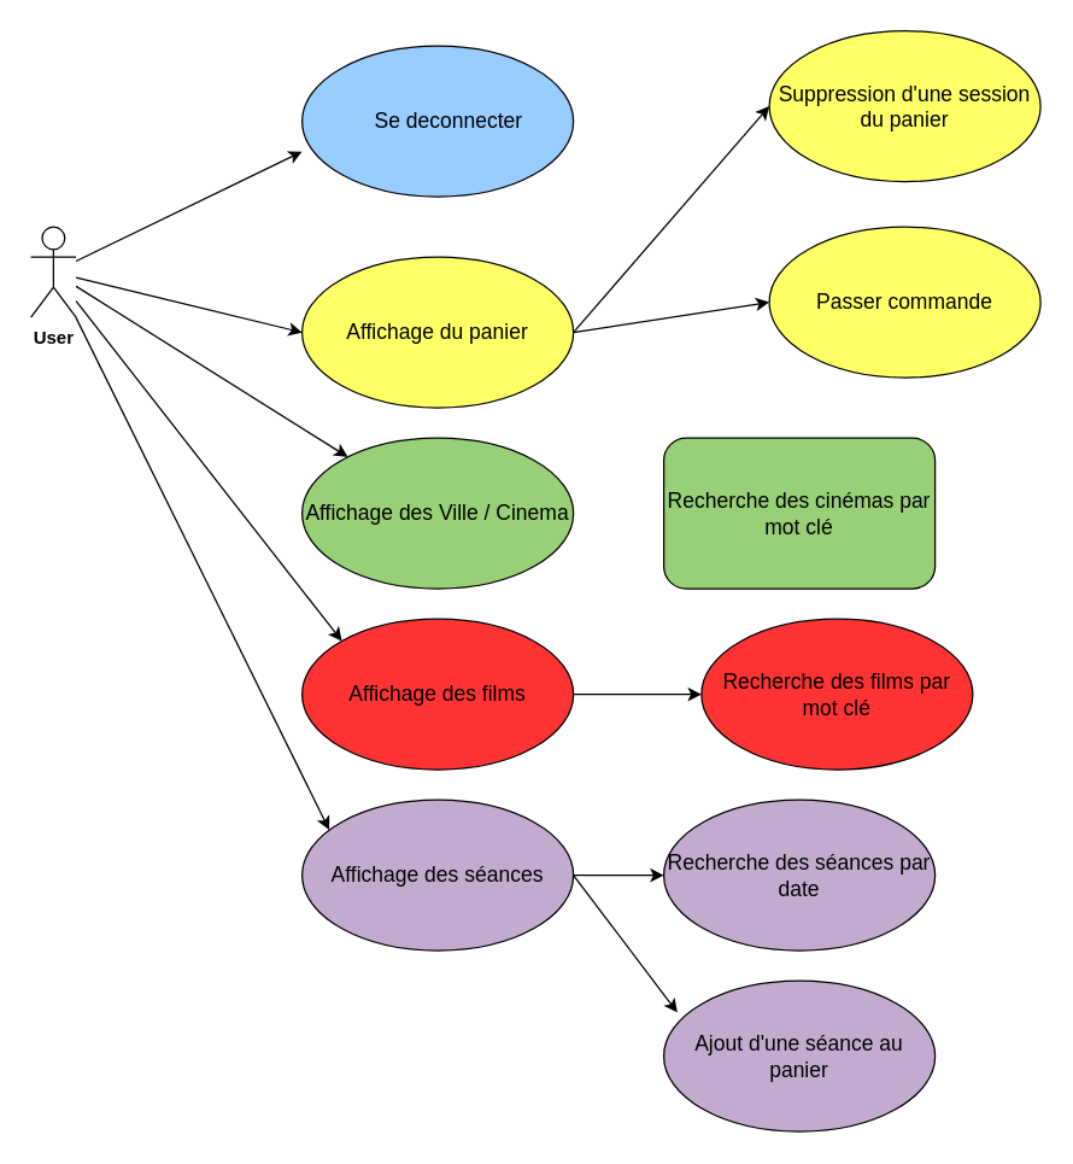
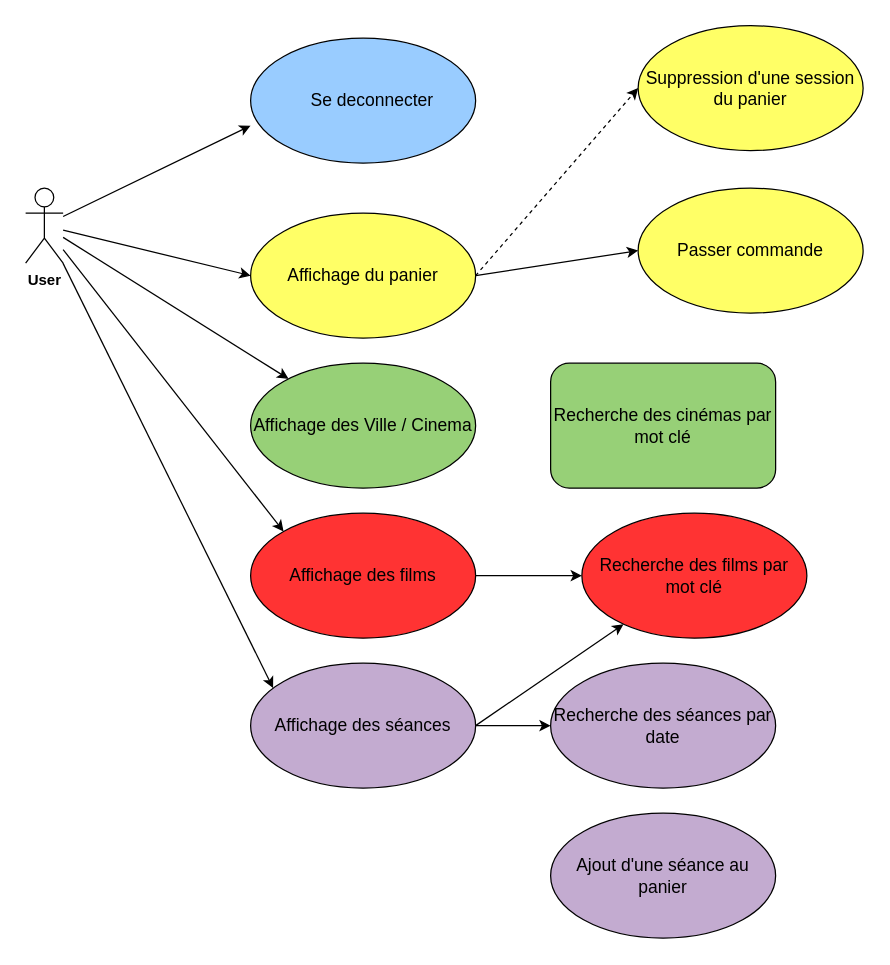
  <mxCell id="0" />
  <mxCell id="1" parent="0" />
  <mxCell id="2" value="&lt;b&gt;User&lt;/b&gt;" style="shape=umlActor;verticalLabelPosition=bottom;verticalAlign=top;html=1;outlineConnect=0;" parent="1" vertex="1"><mxGeometry x="20" y="150" width="30" height="60" as="geometry" /></mxCell>
  <mxCell id="3" value="" style="endArrow=classic;html=1;rounded=0;" parent="1" source="2" edge="1"><mxGeometry width="50" height="50" relative="1" as="geometry"><mxPoint x="110" y="200" as="sourcePoint" /><mxPoint x="200" y="100" as="targetPoint" /></mxGeometry></mxCell>
  <mxCell id="4" value="" style="ellipse;whiteSpace=wrap;html=1;fillColor=#99CCFF;" parent="1" vertex="1"><mxGeometry x="200" y="30" width="180" height="100" as="geometry" /></mxCell>
  <mxCell id="5" value="&lt;font style=&quot;font-size: 14px;&quot;&gt;Se deconnecter&lt;/font&gt;" style="text;html=1;align=center;verticalAlign=middle;whiteSpace=wrap;rounded=0;" parent="1" vertex="1"><mxGeometry x="245" y="65" width="105" height="30" as="geometry" /></mxCell>
  <mxCell id="6" value="" style="endArrow=classic;html=1;rounded=0;" parent="1" source="2" edge="1"><mxGeometry width="50" height="50" relative="1" as="geometry"><mxPoint x="50" y="170" as="sourcePoint" /><mxPoint x="200" y="220" as="targetPoint" /></mxGeometry></mxCell>
  <mxCell id="7" value="&lt;font style=&quot;font-size: 14px;&quot;&gt;Affichage du panier&lt;/font&gt;" style="ellipse;whiteSpace=wrap;html=1;fillColor=#FFFF66;" parent="1" vertex="1"><mxGeometry x="200" y="170" width="180" height="100" as="geometry" /></mxCell>
  <mxCell id="8" value="&lt;font style=&quot;font-size: 14px;&quot;&gt;Suppression d'une session du panier&lt;/font&gt;" style="ellipse;whiteSpace=wrap;html=1;fillColor=#FFFF66;" parent="1" vertex="1"><mxGeometry x="510" y="20" width="180" height="100" as="geometry" /></mxCell>
- <mxCell id="9" value="" style="endArrow=classic;html=1;rounded=0;entryX=0;entryY=0.5;entryDx=0;entryDy=0;exitX=1;exitY=0.5;exitDx=0;exitDy=0;" parent="1" source="7" target="8" edge="1"><mxGeometry width="50" height="50" relative="1" as="geometry"><mxPoint x="290" y="210" as="sourcePoint" /><mxPoint x="440" y="246" as="targetPoint" /></mxGeometry></mxCell>
+ <mxCell id="9" value="" style="endArrow=classic;html=1;rounded=0;entryX=0;entryY=0.5;entryDx=0;entryDy=0;exitX=1;exitY=0.5;exitDx=0;exitDy=0;dashed=1;" parent="1" source="7" target="8" edge="1"><mxGeometry width="50" height="50" relative="1" as="geometry"><mxPoint x="290" y="210" as="sourcePoint" /><mxPoint x="440" y="246" as="targetPoint" /></mxGeometry></mxCell>
  <mxCell id="10" value="" style="endArrow=classic;html=1;rounded=0;" parent="1" source="2" target="11" edge="1"><mxGeometry width="50" height="50" relative="1" as="geometry"><mxPoint x="50" y="210" as="sourcePoint" /><mxPoint x="200" y="350" as="targetPoint" /></mxGeometry></mxCell>
  <mxCell id="11" value="&lt;font style=&quot;font-size: 14px;&quot;&gt;Affichage des Ville / Cinema&lt;br&gt;&lt;/font&gt;" style="ellipse;whiteSpace=wrap;html=1;fillColor=#97D077;" parent="1" vertex="1"><mxGeometry x="200" y="290" width="180" height="100" as="geometry" /></mxCell>
  <mxCell id="12" value="&lt;font style=&quot;font-size: 14px;&quot;&gt;Recherche des cinémas par mot clé&lt;/font&gt;" style="whiteSpace=wrap;html=1;fillColor=#97D077;rounded=1;" parent="1" vertex="1"><mxGeometry x="440" y="290" width="180" height="100" as="geometry" /></mxCell>
  <mxCell id="13" value="" style="endArrow=classic;html=1;rounded=0;entryX=0;entryY=0;entryDx=0;entryDy=0;" parent="1" source="2" target="14" edge="1"><mxGeometry width="50" height="50" relative="1" as="geometry"><mxPoint x="20" y="282.5" as="sourcePoint" /><mxPoint x="200" y="480" as="targetPoint" /></mxGeometry></mxCell>
  <mxCell id="14" value="&lt;font style=&quot;font-size: 14px;&quot;&gt;Affichage des films&lt;/font&gt;" style="ellipse;whiteSpace=wrap;html=1;fillColor=#FF3333;" parent="1" vertex="1"><mxGeometry x="200" y="410" width="180" height="100" as="geometry" /></mxCell>
  <mxCell id="15" value="&lt;font style=&quot;font-size: 14px;&quot;&gt;Recherche des films par mot clé&lt;/font&gt;" style="ellipse;whiteSpace=wrap;html=1;fillColor=#FF3333;" parent="1" vertex="1"><mxGeometry x="465" y="410" width="180" height="100" as="geometry" /></mxCell>
  <mxCell id="16" value="" style="endArrow=classic;html=1;rounded=0;entryX=0;entryY=0.5;entryDx=0;entryDy=0;exitX=1;exitY=0.5;exitDx=0;exitDy=0;" parent="1" source="14" target="15" edge="1"><mxGeometry width="50" height="50" relative="1" as="geometry"><mxPoint x="380" y="479.5" as="sourcePoint" /><mxPoint x="440" y="479.5" as="targetPoint" /></mxGeometry></mxCell>
  <mxCell id="17" value="" style="endArrow=classic;html=1;rounded=0;entryX=0.1;entryY=0.2;entryDx=0;entryDy=0;entryPerimeter=0;" parent="1" source="2" target="18" edge="1"><mxGeometry width="50" height="50" relative="1" as="geometry"><mxPoint x="20" y="275" as="sourcePoint" /><mxPoint x="178" y="525" as="targetPoint" /></mxGeometry></mxCell>
  <mxCell id="18" value="&lt;font style=&quot;font-size: 14px;&quot;&gt;Affichage des séances&lt;/font&gt;" style="ellipse;whiteSpace=wrap;html=1;fillColor=#C3ABD0;" parent="1" vertex="1"><mxGeometry x="200" y="530" width="180" height="100" as="geometry" /></mxCell>
  <mxCell id="19" value="&lt;font style=&quot;font-size: 14px;&quot;&gt;Recherche des séances par date&lt;br&gt;&lt;/font&gt;" style="ellipse;whiteSpace=wrap;html=1;fillColor=#C3ABD0;" parent="1" vertex="1"><mxGeometry x="440" y="530" width="180" height="100" as="geometry" /></mxCell>
  <mxCell id="20" value="&lt;font style=&quot;font-size: 14px;&quot;&gt;Ajout d'une séance au panier&lt;/font&gt;" style="ellipse;whiteSpace=wrap;html=1;fillColor=#C3ABD0;" parent="1" vertex="1"><mxGeometry x="440" y="650" width="180" height="100" as="geometry" /></mxCell>
  <mxCell id="21" value="" style="endArrow=classic;html=1;rounded=0;entryX=0;entryY=0.5;entryDx=0;entryDy=0;exitX=1;exitY=0.5;exitDx=0;exitDy=0;" parent="1" source="18" target="19" edge="1"><mxGeometry width="50" height="50" relative="1" as="geometry"><mxPoint x="390" y="470" as="sourcePoint" /><mxPoint x="450" y="470" as="targetPoint" /></mxGeometry></mxCell>
- <mxCell id="22" value="" style="endArrow=classic;html=1;rounded=0;entryX=0.05;entryY=0.21;entryDx=0;entryDy=0;exitX=1;exitY=0.5;exitDx=0;exitDy=0;entryPerimeter=0;" parent="1" source="18" target="20" edge="1"><mxGeometry width="50" height="50" relative="1" as="geometry"><mxPoint x="400" y="480" as="sourcePoint" /><mxPoint x="460" y="480" as="targetPoint" /></mxGeometry></mxCell>
+ <mxCell id="22" value="" style="endArrow=classic;html=1;rounded=0;exitX=1;exitY=0.5;exitDx=0;exitDy=0;" parent="1" source="18" target="15" edge="1"><mxGeometry width="50" height="50" relative="1" as="geometry"><mxPoint x="400" y="480" as="sourcePoint" /><mxPoint x="460" y="480" as="targetPoint" /></mxGeometry></mxCell>
  <mxCell id="23" value="&lt;font style=&quot;font-size: 14px;&quot;&gt;Passer commande&lt;/font&gt;" style="ellipse;whiteSpace=wrap;html=1;fillColor=#FFFF66;" vertex="1" parent="1"><mxGeometry x="510" y="150" width="180" height="100" as="geometry" /></mxCell>
  <mxCell id="24" value="" style="endArrow=classic;html=1;rounded=0;entryX=0;entryY=0.5;entryDx=0;entryDy=0;exitX=1;exitY=0.5;exitDx=0;exitDy=0;" edge="1" parent="1" source="7" target="23"><mxGeometry width="50" height="50" relative="1" as="geometry"><mxPoint x="390" y="230" as="sourcePoint" /><mxPoint x="520" y="80" as="targetPoint" /></mxGeometry></mxCell>
